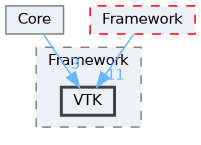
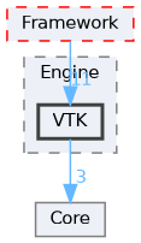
  digraph {
    compound=true
    node [fillcolor="#edf0f7" fontname=Helvetica fontsize=10 shape=box]
    edge [color=steelblue1 fontcolor=steelblue1 fontname=Helvetica fontsize=10 labeldistance=1.5 labelfontname=Helvetica labelfontsize=10]
    n1 [color=grey25 height=0.2 label=VTK style="filled,bold" width=0.4]
    n2 [color=grey50 height=0.2 label=Core style=filled width=0.4]
    n3 [color=red height=0.2 label=Framework style="filled,dashed" width=0.4]
    subgraph cluster_1 {
      bgcolor="#edf0f7"
      fontname=Helvetica
      fontsize=10
-     label=Framework
+     label=Engine
      pencolor=grey50
      style="filled,dashed"
      n1
    }
-   n2 -> n1 [headlabel=3]
+   n1 -> n2 [headlabel=3]
    n3 -> n1 [headlabel=11]
  }
